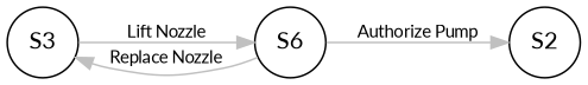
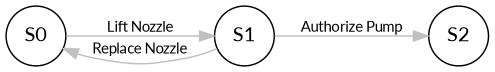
  digraph {
    fontname=Lato
    rankdir=LR
    node [fontname=Lato shape=circle]
    edge [color=grey fontname=Lato fontsize=10]
-   S0 [label=S3]
-   S1 [label=S6]
+   S0
+   S1
    S2
    S0 -> S1 [label="Lift Nozzle"]
    S1 -> S0 [label="Replace Nozzle"]
    S1 -> S2 [label="Authorize Pump"]
  }
